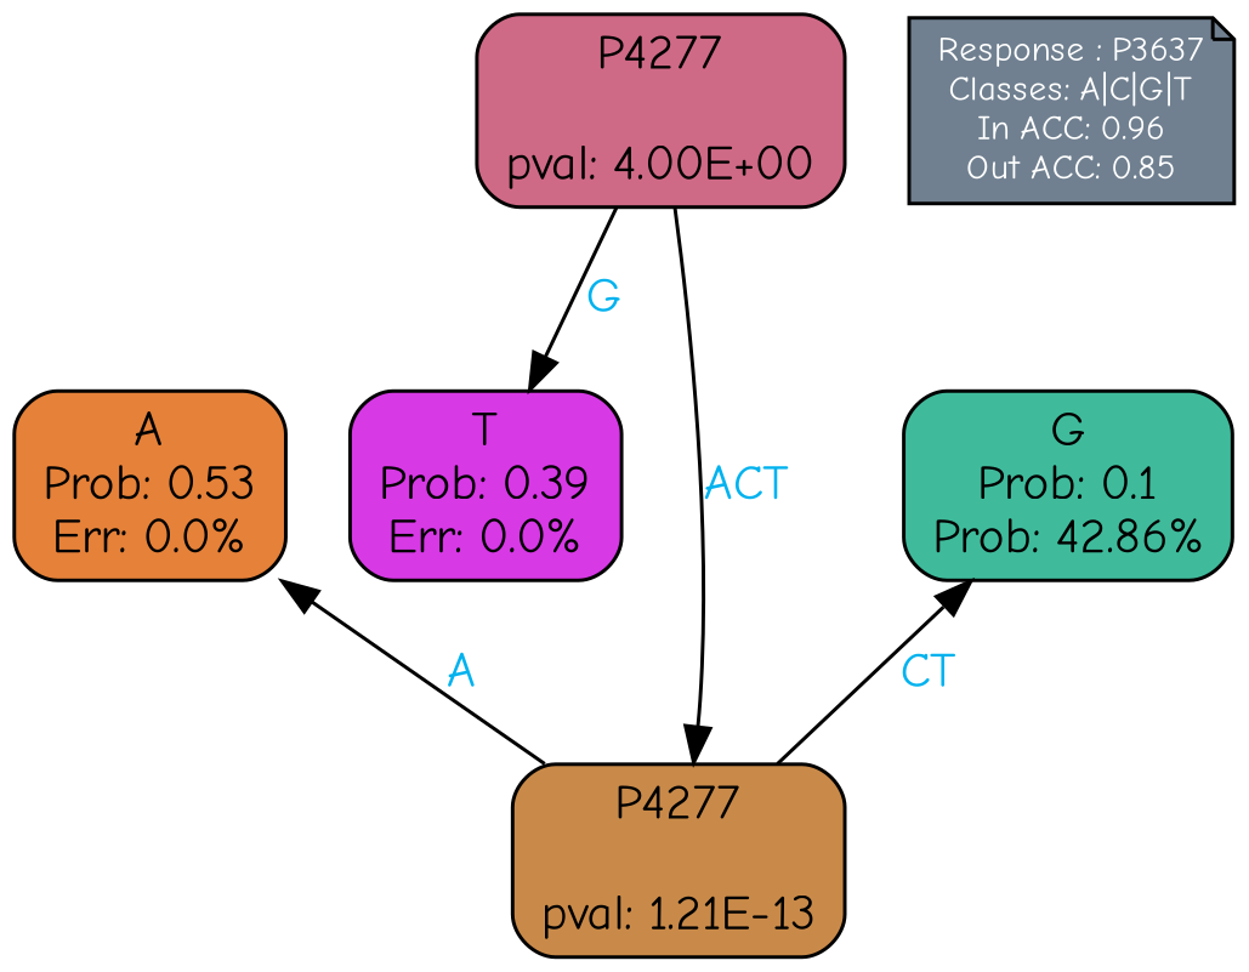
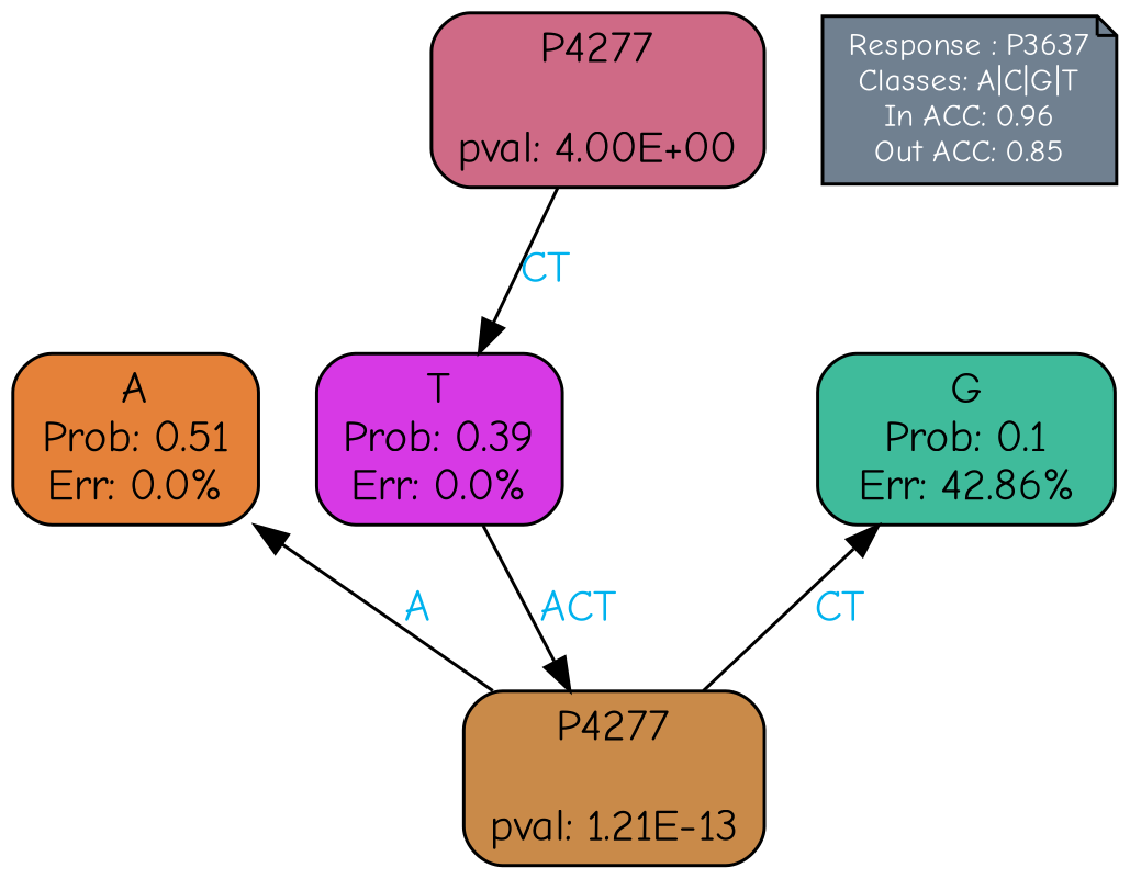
  digraph {
    fontname="Comic Neue"
    ranksep=equally
    splines=polylines
    node [color=black fontname="Comic Neue" shape=box style="filled, rounded"]
    edge [fontcolor=deepskyblue2 fontname="Comic Neue"]
-   n1 [fillcolor="#e58139" label="A\nProb: 0.53\nErr: 0.0%"]
-   n2 [fillcolor="#3fbb9b" label="G\nProb: 0.1\nProb: 42.86%"]
+   n1 [fillcolor="#e58139" label="A\nProb: 0.51\nErr: 0.0%"]
+   n2 [fillcolor="#3fbb9b" label="G\nProb: 0.1\nErr: 42.86%"]
    n3 [fillcolor="#d739e5" label="T\nProb: 0.39\nErr: 0.0%"]
    n4 [align=left fillcolor=slategray fontcolor=white fontsize=10 label="Response : P3637\nClasses: A|C|G|T\nIn ACC: 0.96\nOut ACC: 0.85\n" shape=note style=filled]
    n5 [fillcolor="#cf6a86" label="P4277\n\npval: 4.00E+00"]
    n6 [fillcolor="#c98a49" label="P4277\n\npval: 1.21E-13"]
    subgraph sub_1 {
      rank=same
      n1
      n2
      n3
    }
    subgraph sub_2 {
      rank=same
      n4
      n5
    }
-   n5 -> n3 [label=G]
-   n5 -> n6 [label=ACT]
+   n5 -> n3 [label=CT]
+   n3 -> n6 [label=ACT]
    n6 -> n1 [label=A]
    n6 -> n2 [label=CT]
  }
